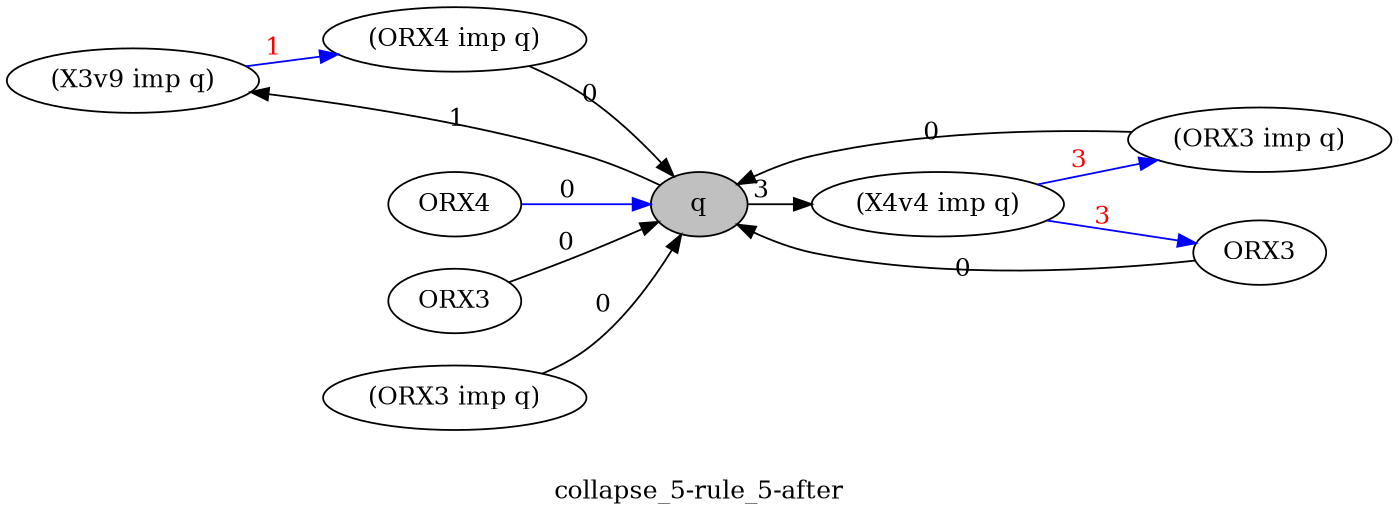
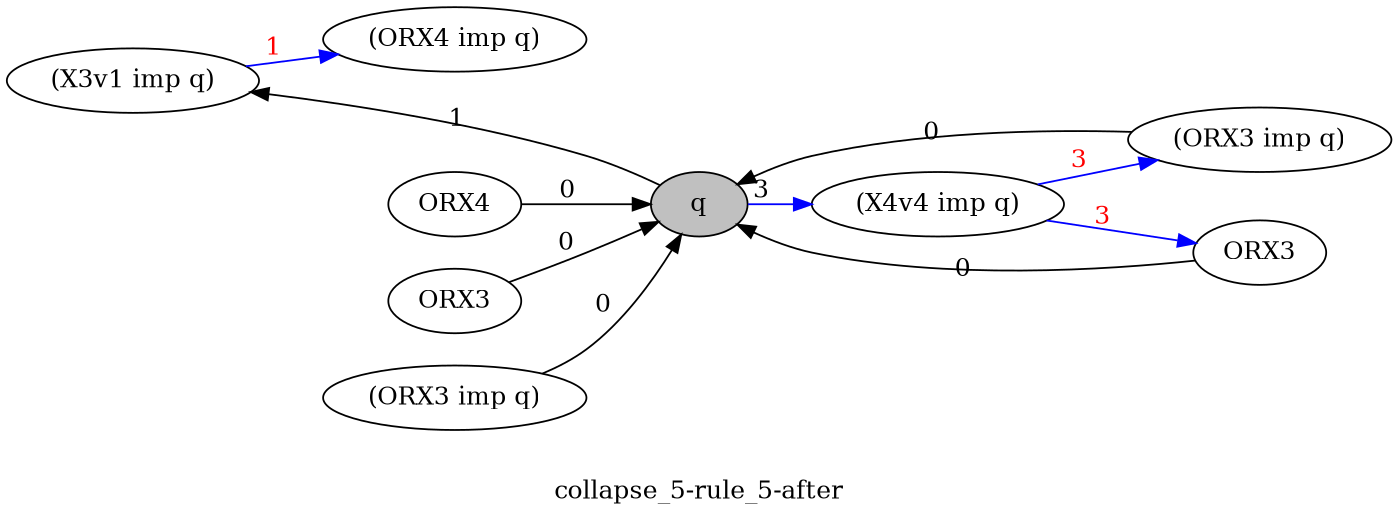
  strict digraph {
    collapsed_nodes="['567']"
    label="collapse_5-rule_5-after"
    rankdir=LR
    node [ancestor_target=True formula=ORX3 hypothesis=False]
    edge [ancestor=False xlabel=0]
-   n1 [ancestor_target=False formula="(X3v1 imp q)" label="(X3v9 imp q)"]
+   n1 [ancestor_target=False formula="(X3v1 imp q)" label="(X3v1 imp q)"]
    n2 [formula="(ORX4 imp q)" label="(ORX4 imp q)"]
    n3 [formula=ORX4 label=ORX4]
    n4 [ancestor_target=False fillcolor=grey formula=q label=q style=filled]
    n5 [ancestor_target=False formula="(X2v4 imp q)" label="(X4v4 imp q)"]
    n6 [label=ORX3]
    n7 [formula="(ORX3 imp q)" label="(ORX3 imp q)"]
    n8 [formula="(ORX3 imp q)" label="(ORX3 imp q)"]
    n9 [label=ORX3]
    n1 -> n2 [ancestor=True color=blue fontcolor=red path=1 xlabel=1]
-   n2 -> n4 [dependencies=0000000000000000000000000000000010000000000000000000010000000000000010001000000000000000000000000000000000000011000010000000000000000000000]
-   n3 -> n4 [dependencies=0000000000000000000000000000000000000000000000000000000000000000000000000000000000000000000000000000000000010000000000000000000000000000000 color=blue]
+   n3 -> n4 [dependencies=0000000000000000000000000000000000000000000000000000000000000000000000000000000000000000000000000000000000010000000000000000000000000000000]
    n4 -> n1 [dependencies=0000000000000000000000000000000010000000000000000000010000000000000010001000000000000000000000000000000000010011000010000000000000000000000 xlabel=1]
-   n4 -> n5 [dependencies=0000000000000000000000000000000000000000000101000000000000000000001000000000001000000000001000010000000000000000000000000000000000000000000 xlabel=3]
+   n4 -> n5 [dependencies=0000000000000000000000000000000000000000000101000000000000000000001000000000001000000000001000010000000000000000000000000000000000000000000 xlabel=3 color=blue]
    n5 -> n8 [ancestor=True color=blue fontcolor=red path=3 xlabel=3]
    n5 -> n9 [ancestor=True color=blue fontcolor=red path=3 xlabel=3]
    n6 -> n4 [dependencies=0000000000000000000000000000000000000000000001000000000000000000000000000000000000000000000000000000000000000000000000000000000000000000000]
    n7 -> n4 [dependencies=0000000000000000000000000000000000000000000100000000000000000000000000100000000000000000000000000010000000000000000100000000000100000000000]
    n8 -> n4 [dependencies=0000000000000000000000000000000000000000000100000000000000000000001000000000001000000000001000010000000000000000000000000000000000000000000]
    n9 -> n4 [dependencies=0000000000000000000000000000000000000000000001000000000000000000000000000000000000000000000000000000000000000000000000000000000000000000000]
  }
